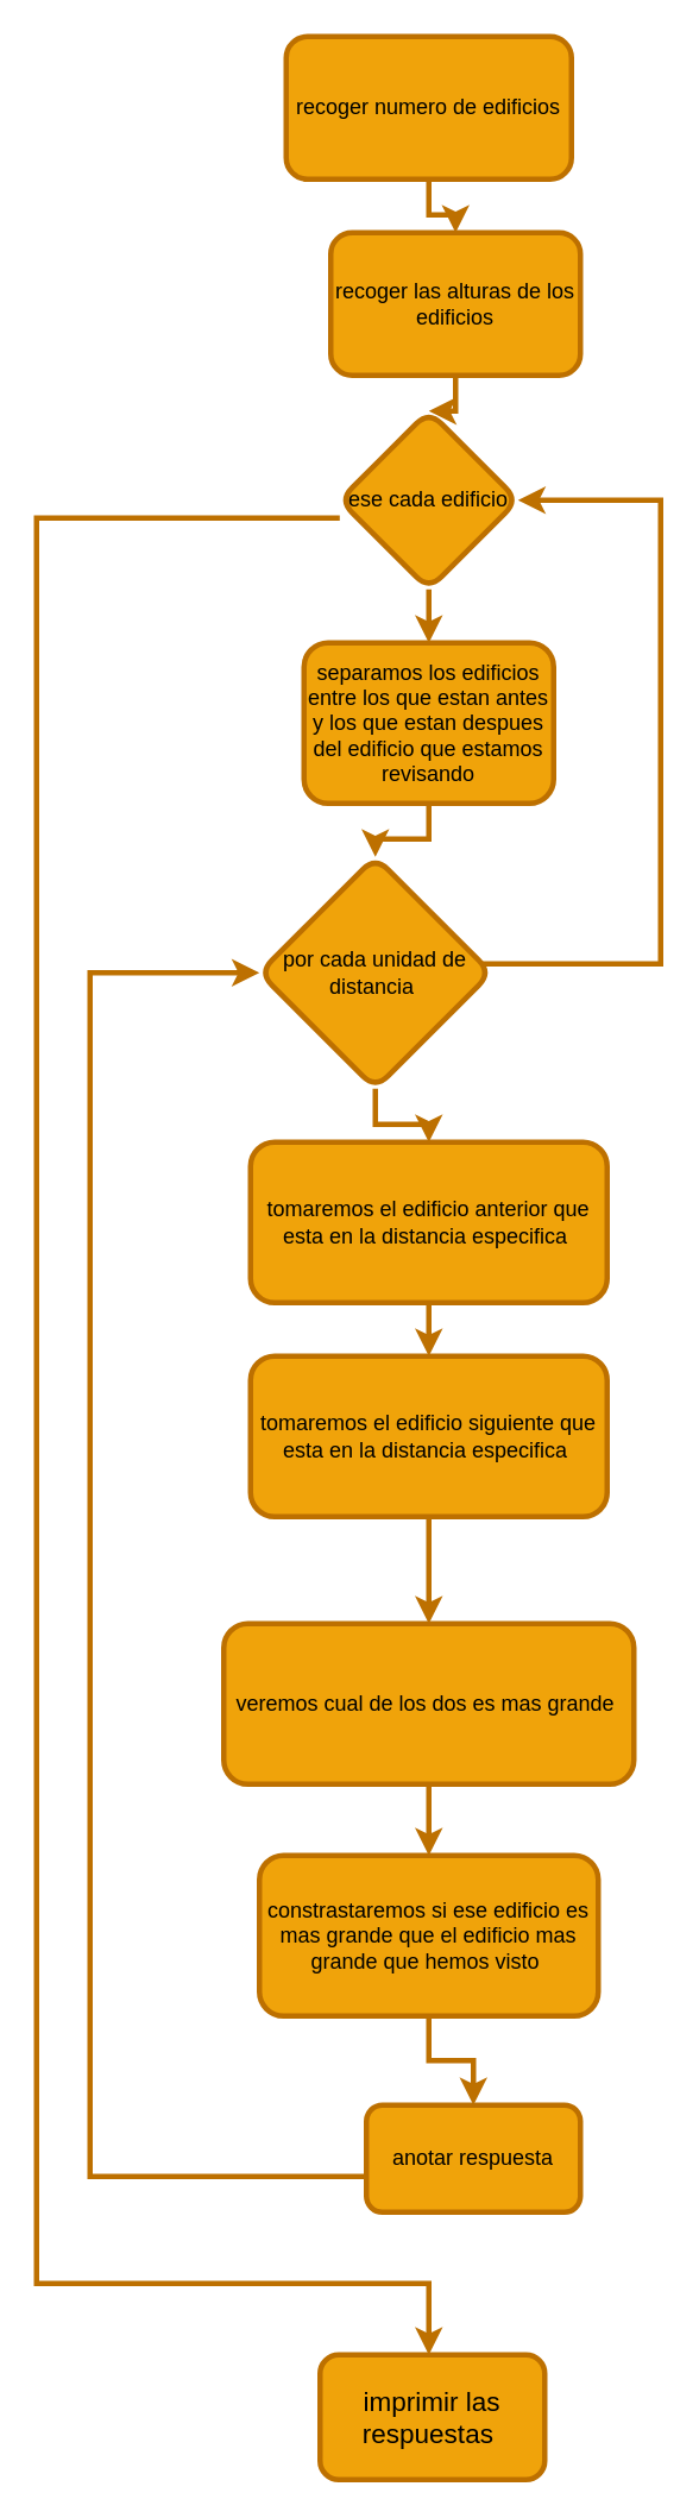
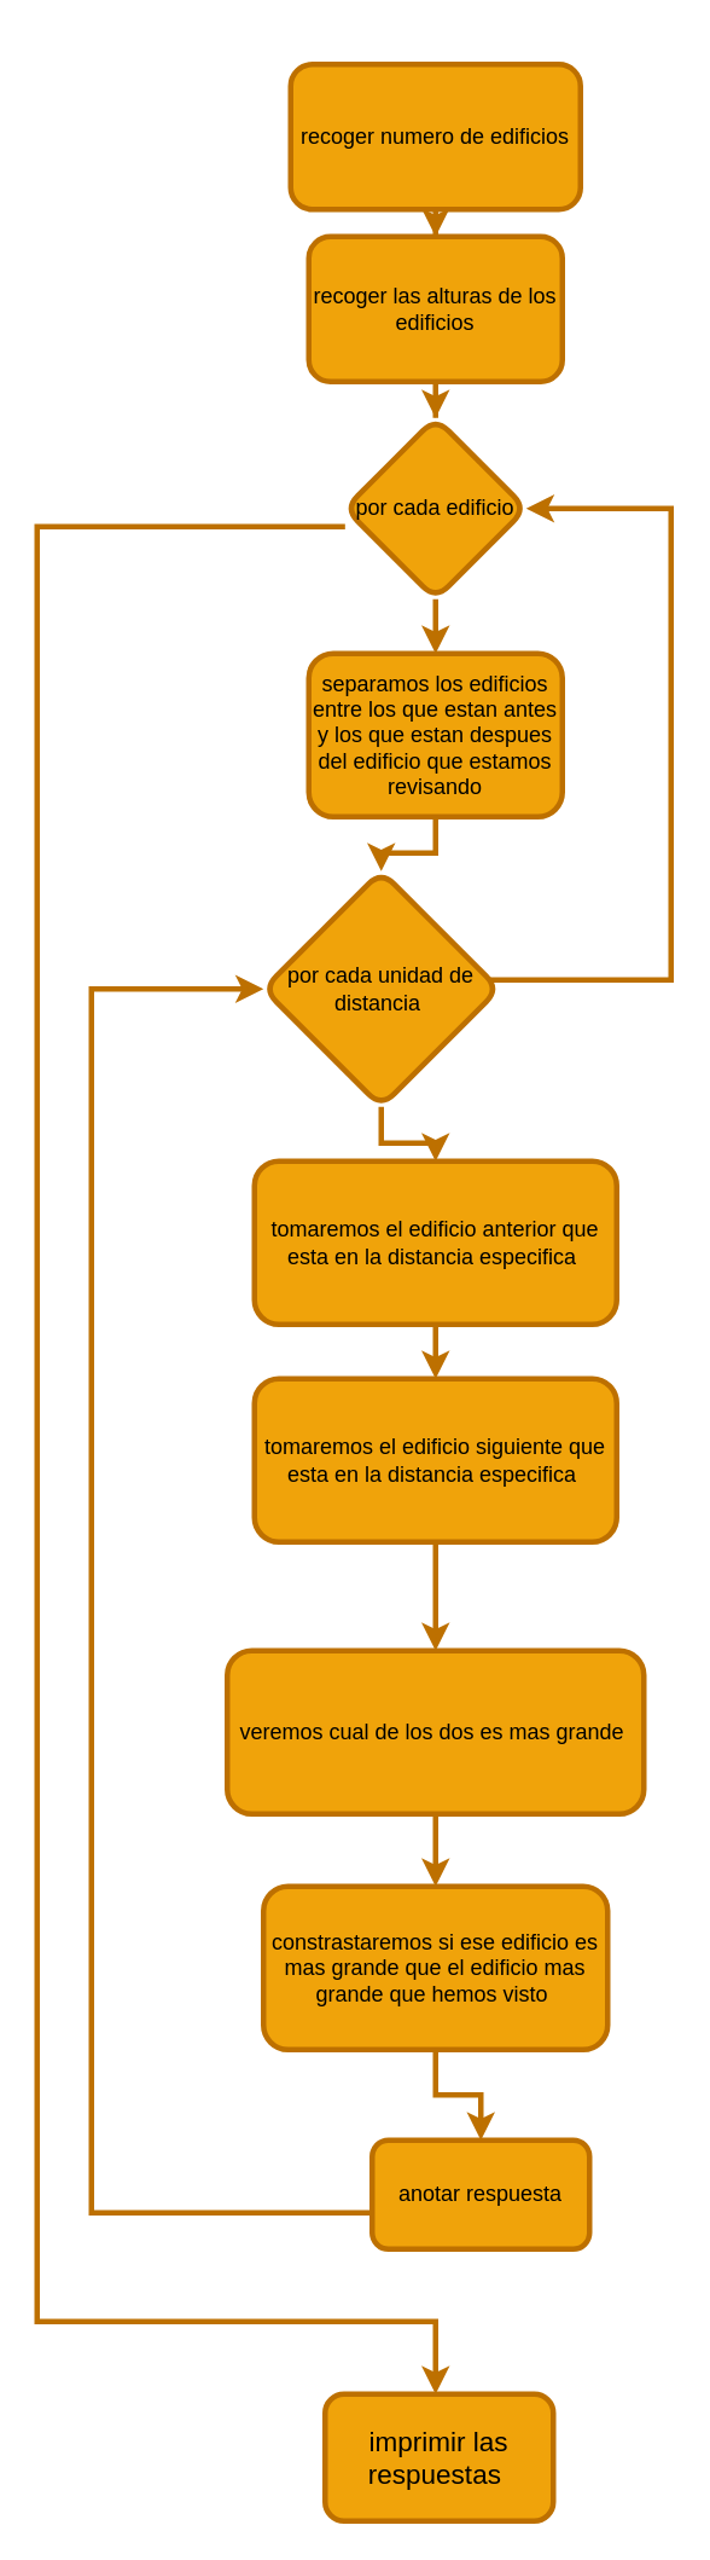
  <mxCell id="0" />
  <mxCell id="1" parent="0" />
  <mxCell id="2" value="" style="edgeStyle=orthogonalEdgeStyle;rounded=0;orthogonalLoop=1;jettySize=auto;html=1;strokeWidth=3;fillColor=#f0a30a;strokeColor=#BD7000;" edge="1" parent="1" source="3" target="5"><mxGeometry relative="1" as="geometry" /></mxCell>
- <mxCell id="3" value="recoger numero de edificios" style="rounded=1;whiteSpace=wrap;html=1;strokeWidth=3;fillColor=#f0a30a;fontColor=#000000;strokeColor=#BD7000;" vertex="1" parent="1"><mxGeometry x="160" y="20" width="160" height="80" as="geometry" /></mxCell>
+ <mxCell id="3" value="recoger numero de edificios" style="rounded=1;whiteSpace=wrap;html=1;strokeWidth=3;fillColor=#f0a30a;fontColor=#000000;strokeColor=#BD7000;" vertex="1" parent="1"><mxGeometry x="160" y="35" width="160" height="80" as="geometry" /></mxCell>
  <mxCell id="4" value="" style="edgeStyle=orthogonalEdgeStyle;rounded=0;orthogonalLoop=1;jettySize=auto;html=1;strokeWidth=3;fillColor=#f0a30a;strokeColor=#BD7000;" edge="1" parent="1" source="5" target="8"><mxGeometry relative="1" as="geometry" /></mxCell>
- <mxCell id="5" value="recoger las alturas de los edificios" style="whiteSpace=wrap;html=1;rounded=1;strokeWidth=3;fillColor=#f0a30a;fontColor=#000000;strokeColor=#BD7000;" vertex="1" parent="1"><mxGeometry x="185" y="130" width="140" height="80" as="geometry" /></mxCell>
+ <mxCell id="5" value="recoger las alturas de los edificios" style="whiteSpace=wrap;html=1;rounded=1;strokeWidth=3;fillColor=#f0a30a;fontColor=#000000;strokeColor=#BD7000;" vertex="1" parent="1"><mxGeometry x="170" y="130" width="140" height="80" as="geometry" /></mxCell>
  <mxCell id="6" style="rounded=0;orthogonalLoop=1;jettySize=auto;html=1;strokeWidth=3;fillColor=#f0a30a;strokeColor=#BD7000;" edge="1" parent="1" source="8" target="10"><mxGeometry relative="1" as="geometry"><mxPoint x="240" y="450" as="targetPoint" /></mxGeometry></mxCell>
  <mxCell id="7" style="edgeStyle=orthogonalEdgeStyle;rounded=0;orthogonalLoop=1;jettySize=auto;html=1;strokeWidth=3;fillColor=#f0a30a;strokeColor=#BD7000;" edge="1" parent="1"><mxGeometry relative="1" as="geometry"><mxPoint x="240" y="1319.96" as="targetPoint" /><mxPoint x="190.037" y="289.997" as="sourcePoint" /><Array as="points"><mxPoint x="20" y="290" /><mxPoint x="20" y="1280" /><mxPoint x="240" y="1280" /></Array></mxGeometry></mxCell>
- <mxCell id="8" value="ese cada edificio" style="rhombus;whiteSpace=wrap;html=1;rounded=1;strokeWidth=3;fillColor=#f0a30a;fontColor=#000000;strokeColor=#BD7000;" vertex="1" parent="1"><mxGeometry x="190" y="230" width="100" height="100" as="geometry" /></mxCell>
+ <mxCell id="8" value="por cada edificio" style="rhombus;whiteSpace=wrap;html=1;rounded=1;strokeWidth=3;fillColor=#f0a30a;fontColor=#000000;strokeColor=#BD7000;" vertex="1" parent="1"><mxGeometry x="190" y="230" width="100" height="100" as="geometry" /></mxCell>
  <mxCell id="9" value="" style="edgeStyle=orthogonalEdgeStyle;rounded=0;orthogonalLoop=1;jettySize=auto;html=1;strokeWidth=3;fillColor=#f0a30a;strokeColor=#BD7000;" edge="1" parent="1" source="10" target="13"><mxGeometry relative="1" as="geometry" /></mxCell>
  <mxCell id="10" value="separamos los edificios entre los que estan antes y los que estan despues del edificio que estamos revisando" style="rounded=1;whiteSpace=wrap;html=1;strokeWidth=3;fillColor=#f0a30a;fontColor=#000000;strokeColor=#BD7000;" vertex="1" parent="1"><mxGeometry x="170" y="360" width="140" height="90" as="geometry" /></mxCell>
  <mxCell id="11" style="edgeStyle=orthogonalEdgeStyle;rounded=0;orthogonalLoop=1;jettySize=auto;html=1;strokeWidth=3;fillColor=#f0a30a;strokeColor=#BD7000;" edge="1" parent="1" source="13" target="15"><mxGeometry relative="1" as="geometry"><mxPoint x="240" y="770" as="targetPoint" /></mxGeometry></mxCell>
  <mxCell id="12" style="edgeStyle=orthogonalEdgeStyle;rounded=0;orthogonalLoop=1;jettySize=auto;html=1;entryX=1;entryY=0.5;entryDx=0;entryDy=0;strokeWidth=3;fillColor=#f0a30a;strokeColor=#BD7000;" edge="1" parent="1" source="13" target="8"><mxGeometry relative="1" as="geometry"><Array as="points"><mxPoint x="370" y="540" /><mxPoint x="370" y="280" /></Array></mxGeometry></mxCell>
  <mxCell id="13" value="por cada unidad de distancia&amp;nbsp;" style="rhombus;whiteSpace=wrap;html=1;rounded=1;strokeWidth=3;fillColor=#f0a30a;fontColor=#000000;strokeColor=#BD7000;" vertex="1" parent="1"><mxGeometry x="145" y="480" width="130" height="130" as="geometry" /></mxCell>
  <mxCell id="14" style="edgeStyle=orthogonalEdgeStyle;rounded=0;orthogonalLoop=1;jettySize=auto;html=1;strokeWidth=3;fillColor=#f0a30a;strokeColor=#BD7000;" edge="1" parent="1" source="15" target="17"><mxGeometry relative="1" as="geometry" /></mxCell>
  <mxCell id="15" value="tomaremos el edificio anterior que esta en la distancia especifica&amp;nbsp;" style="rounded=1;whiteSpace=wrap;html=1;strokeWidth=3;fillColor=#f0a30a;fontColor=#000000;strokeColor=#BD7000;" vertex="1" parent="1"><mxGeometry x="140" y="640" width="200" height="90" as="geometry" /></mxCell>
  <mxCell id="16" value="" style="edgeStyle=orthogonalEdgeStyle;rounded=0;orthogonalLoop=1;jettySize=auto;html=1;strokeWidth=3;fillColor=#f0a30a;strokeColor=#BD7000;" edge="1" parent="1" source="17" target="19"><mxGeometry relative="1" as="geometry" /></mxCell>
  <mxCell id="17" value="tomaremos el edificio siguiente que esta en la distancia especifica&amp;nbsp;" style="rounded=1;whiteSpace=wrap;html=1;strokeWidth=3;fillColor=#f0a30a;fontColor=#000000;strokeColor=#BD7000;" vertex="1" parent="1"><mxGeometry x="140" y="760" width="200" height="90" as="geometry" /></mxCell>
  <mxCell id="18" value="" style="edgeStyle=orthogonalEdgeStyle;rounded=0;orthogonalLoop=1;jettySize=auto;html=1;strokeWidth=3;fillColor=#f0a30a;strokeColor=#BD7000;" edge="1" parent="1" source="19" target="21"><mxGeometry relative="1" as="geometry" /></mxCell>
  <mxCell id="19" value="veremos cual de los dos es mas grande&amp;nbsp;" style="whiteSpace=wrap;html=1;rounded=1;strokeWidth=3;fillColor=#f0a30a;fontColor=#000000;strokeColor=#BD7000;" vertex="1" parent="1"><mxGeometry x="125" y="910" width="230" height="90" as="geometry" /></mxCell>
  <mxCell id="20" value="" style="edgeStyle=orthogonalEdgeStyle;rounded=0;orthogonalLoop=1;jettySize=auto;html=1;strokeWidth=3;fillColor=#f0a30a;strokeColor=#BD7000;" edge="1" parent="1" source="21" target="23"><mxGeometry relative="1" as="geometry" /></mxCell>
  <mxCell id="21" value="constrastaremos si ese edificio es mas grande que el edificio mas grande que hemos visto&amp;nbsp;" style="whiteSpace=wrap;html=1;rounded=1;strokeWidth=3;fillColor=#f0a30a;fontColor=#000000;strokeColor=#BD7000;" vertex="1" parent="1"><mxGeometry x="145" y="1040" width="190" height="90" as="geometry" /></mxCell>
  <mxCell id="22" style="edgeStyle=orthogonalEdgeStyle;rounded=0;orthogonalLoop=1;jettySize=auto;html=1;entryX=0;entryY=0.5;entryDx=0;entryDy=0;strokeWidth=3;fillColor=#f0a30a;strokeColor=#BD7000;" edge="1" parent="1" source="23" target="13"><mxGeometry relative="1" as="geometry"><Array as="points"><mxPoint x="50" y="1220" /><mxPoint x="50" y="545" /></Array></mxGeometry></mxCell>
  <mxCell id="23" value="anotar respuesta" style="whiteSpace=wrap;html=1;rounded=1;strokeWidth=3;fillColor=#f0a30a;fontColor=#000000;strokeColor=#BD7000;" vertex="1" parent="1"><mxGeometry x="205" y="1180" width="120" height="60" as="geometry" /></mxCell>
  <mxCell id="24" value="imprimir las respuestas&amp;nbsp;" style="rounded=1;whiteSpace=wrap;html=1;strokeWidth=3;fontSize=15;fillColor=#f0a30a;fontColor=#000000;strokeColor=#BD7000;" vertex="1" parent="1"><mxGeometry x="179" y="1320" width="126" height="70" as="geometry" /></mxCell>
